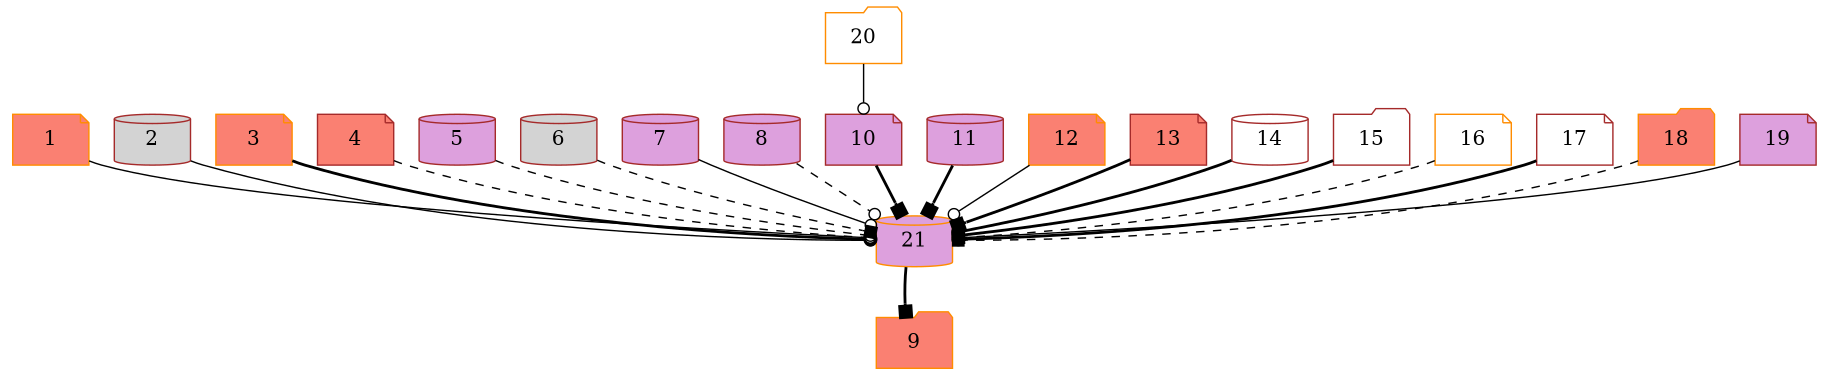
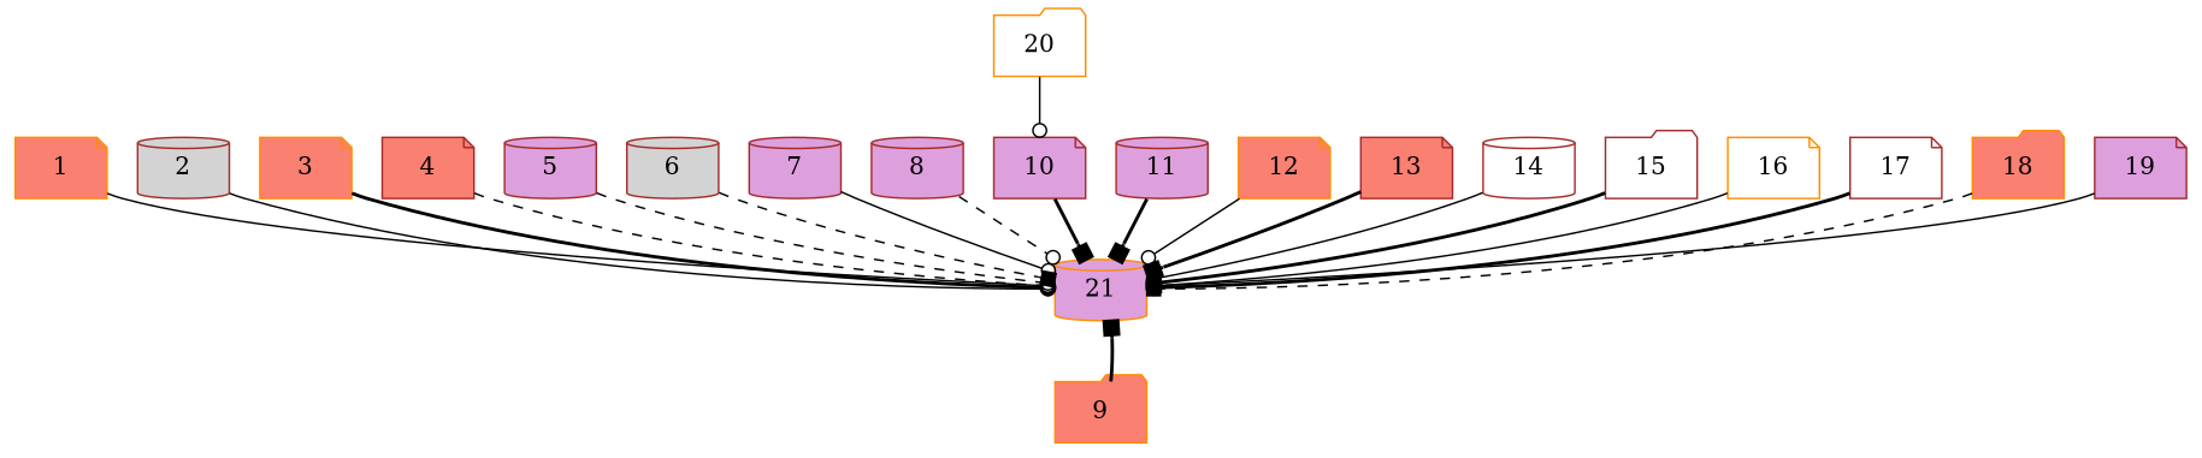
  digraph {
    node [Weight=2 color=brown fillcolor=salmon shape=note style=filled]
    edge [Weight=10 arrowhead=odot style=solid]
    1 [color=darkorange]
    21 [Weight=6 color=darkorange fillcolor=plum shape=cylinder]
    2 [Weight=6 fillcolor=lightgrey shape=cylinder]
    3 [Weight=10 color=darkorange]
    4 [Weight=3]
    5 [Weight=7 fillcolor=plum shape=cylinder]
    6 [fillcolor=lightgrey shape=cylinder]
    7 [Weight=7 fillcolor=plum shape=cylinder]
    8 [Weight=3 fillcolor=plum shape=cylinder]
    9 [Weight=6 color=darkorange shape=folder]
    10 [Weight=3 fillcolor=plum]
    11 [Weight=8 fillcolor=plum shape=cylinder]
    12 [Weight=4 color=darkorange]
    13
    14 [Weight=8 fillcolor=white shape=cylinder]
    15 [Weight=4 fillcolor=white shape=folder]
    16 [Weight=6 color=darkorange fillcolor=white]
    17 [fillcolor=white]
    18 [Weight=4 color=darkorange shape=folder]
    19 [Weight=5 fillcolor=plum]
    20 [Weight=3 color=darkorange fillcolor=white shape=folder]
    1 -> 21 [Weight=3]
    2 -> 21 [Weight=15]
    3 -> 21 [style=bold]
    4 -> 21 [Weight=9 style=dashed]
    5 -> 21 [Weight=14 style=dashed]
    6 -> 21 [Weight=12 arrowhead=box style=dashed]
    7 -> 21
    8 -> 21 [Weight=15 style=dashed]
-   21 -> 9 [Weight=5 arrowhead=box style=bold]
+   9 -> 21 [Weight=5 arrowhead=box style=bold]
    10 -> 21 [Weight=7 arrowhead=box style=bold]
    11 -> 21 [arrowhead=box style=bold]
    12 -> 21 [Weight=15]
    13 -> 21 [Weight=17 arrowhead=box style=bold]
-   14 -> 21 [style=bold]
+   14 -> 21
    15 -> 21 [style=bold]
-   16 -> 21 [Weight=5 arrowhead=box style=dashed]
+   16 -> 21 [Weight=5 arrowhead=box]
    17 -> 21 [Weight=15 style=bold]
    18 -> 21 [Weight=7 arrowhead=box style=dashed]
    19 -> 21 [Weight=3 arrowhead=box]
    20 -> 10 [Weight=7]
  }
